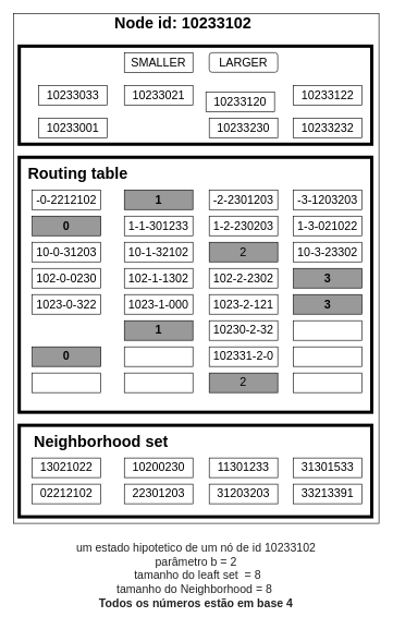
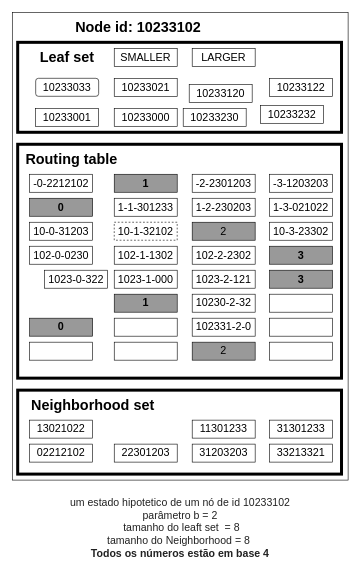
  <mxCell id="0" />
  <mxCell id="1" parent="0" />
  <mxCell id="2" value="" style="whiteSpace=wrap;html=1;recursiveResize=1;resizeHeight=1;resizeWidth=1;" parent="1" vertex="1"><mxGeometry x="20" y="20" width="560" height="780" as="geometry" /></mxCell>
- <mxCell id="3" value="&lt;font style=&quot;font-size: 24px&quot;&gt;&lt;b&gt;Node id:&amp;nbsp;10233102&lt;/b&gt;&lt;/font&gt;" style="text;html=1;strokeColor=none;fillColor=none;align=center;verticalAlign=middle;whiteSpace=wrap;rounded=0;" parent="1" vertex="1"><mxGeometry x="90" y="20" width="380" height="30" as="geometry" /></mxCell>
+ <mxCell id="3" value="&lt;font style=&quot;font-size: 24px&quot;&gt;&lt;b&gt;Node id:&amp;nbsp;10233102&lt;/b&gt;&lt;/font&gt;" style="text;html=1;strokeColor=none;fillColor=none;align=center;verticalAlign=middle;whiteSpace=wrap;rounded=0;" parent="1" vertex="1"><mxGeometry x="40" y="30" width="380" height="30" as="geometry" /></mxCell>
  <mxCell id="4" value="" style="rounded=0;whiteSpace=wrap;html=1;strokeWidth=5;" parent="1" vertex="1"><mxGeometry x="29" y="70" width="540" height="150" as="geometry" /></mxCell>
+ <mxCell id="5" value="&lt;font style=&quot;font-size: 24px&quot;&gt;&lt;b&gt;Leaf set&lt;/b&gt;&lt;/font&gt;" style="text;html=1;strokeColor=none;fillColor=none;align=center;verticalAlign=middle;whiteSpace=wrap;rounded=0;" parent="1" vertex="1"><mxGeometry x="49" y="80" width="125" height="30" as="geometry" /></mxCell>
  <mxCell id="6" value="&lt;font style=&quot;font-size: 18px&quot;&gt;SMALLER&lt;/font&gt;" style="rounded=0;whiteSpace=wrap;html=1;" parent="1" vertex="1"><mxGeometry x="190" y="80" width="105" height="30" as="geometry" /></mxCell>
- <mxCell id="7" value="&lt;font style=&quot;font-size: 18px&quot;&gt;10233033&lt;/font&gt;" style="rounded=0;whiteSpace=wrap;html=1;" parent="1" vertex="1"><mxGeometry x="59" y="130" width="105" height="30" as="geometry" /></mxCell>
+ <mxCell id="7" value="&lt;font style=&quot;font-size: 18px&quot;&gt;10233033&lt;/font&gt;" style="whiteSpace=wrap;html=1;rounded=1;" parent="1" vertex="1"><mxGeometry x="59" y="130" width="105" height="30" as="geometry" /></mxCell>
  <mxCell id="8" value="&lt;font style=&quot;font-size: 18px&quot;&gt;10233001&lt;/font&gt;" style="rounded=0;whiteSpace=wrap;html=1;" parent="1" vertex="1"><mxGeometry x="59" y="180" width="105" height="30" as="geometry" /></mxCell>
+ <mxCell id="9" value="&lt;font style=&quot;font-size: 18px&quot;&gt;10233000&lt;/font&gt;" style="rounded=0;whiteSpace=wrap;html=1;" parent="1" vertex="1"><mxGeometry x="190" y="180" width="105" height="30" as="geometry" /></mxCell>
  <mxCell id="10" value="&lt;font style=&quot;font-size: 18px&quot;&gt;10233021&lt;/font&gt;" style="rounded=0;whiteSpace=wrap;html=1;" parent="1" vertex="1"><mxGeometry x="190" y="130" width="105" height="30" as="geometry" /></mxCell>
- <mxCell id="11" value="&lt;font style=&quot;font-size: 18px&quot;&gt;LARGER&lt;/font&gt;" style="whiteSpace=wrap;html=1;rounded=1;" parent="1" vertex="1"><mxGeometry x="320" y="80" width="105" height="30" as="geometry" /></mxCell>
+ <mxCell id="11" value="&lt;font style=&quot;font-size: 18px&quot;&gt;LARGER&lt;/font&gt;" style="rounded=0;whiteSpace=wrap;html=1;" parent="1" vertex="1"><mxGeometry x="320" y="80" width="105" height="30" as="geometry" /></mxCell>
  <mxCell id="12" value="&lt;font style=&quot;font-size: 18px&quot;&gt;10233120&lt;/font&gt;" style="rounded=0;whiteSpace=wrap;html=1;" parent="1" vertex="1"><mxGeometry x="315" y="140" width="105" height="30" as="geometry" /></mxCell>
- <mxCell id="13" value="&lt;font style=&quot;font-size: 18px&quot;&gt;10233230&lt;/font&gt;" style="rounded=0;whiteSpace=wrap;html=1;" parent="1" vertex="1"><mxGeometry x="320" y="180" width="105" height="30" as="geometry" /></mxCell>
- <mxCell id="14" value="&lt;font style=&quot;font-size: 18px&quot;&gt;10233232&lt;/font&gt;" style="rounded=0;whiteSpace=wrap;html=1;" parent="1" vertex="1"><mxGeometry x="449" y="180" width="105" height="30" as="geometry" /></mxCell>
+ <mxCell id="13" value="&lt;font style=&quot;font-size: 18px&quot;&gt;10233230&lt;/font&gt;" style="rounded=0;whiteSpace=wrap;html=1;" parent="1" vertex="1"><mxGeometry x="305" y="180" width="105" height="30" as="geometry" /></mxCell>
+ <mxCell id="14" value="&lt;font style=&quot;font-size: 18px&quot;&gt;10233232&lt;/font&gt;" style="rounded=0;whiteSpace=wrap;html=1;" parent="1" vertex="1"><mxGeometry x="434" y="175" width="105" height="30" as="geometry" /></mxCell>
  <mxCell id="15" value="&lt;font style=&quot;font-size: 18px&quot;&gt;10233122&lt;/font&gt;" style="rounded=0;whiteSpace=wrap;html=1;" parent="1" vertex="1"><mxGeometry x="449" y="130" width="105" height="30" as="geometry" /></mxCell>
  <mxCell id="16" value="" style="rounded=0;whiteSpace=wrap;html=1;strokeWidth=5;" parent="1" vertex="1"><mxGeometry x="29" y="240" width="540" height="390" as="geometry" /></mxCell>
  <mxCell id="17" value="&lt;span style=&quot;font-size: 24px&quot;&gt;&lt;b&gt;Routing table&lt;/b&gt;&lt;/span&gt;" style="text;html=1;strokeColor=none;fillColor=none;align=center;verticalAlign=middle;whiteSpace=wrap;rounded=0;" parent="1" vertex="1"><mxGeometry x="39" y="250" width="160" height="30" as="geometry" /></mxCell>
  <mxCell id="18" value="&lt;font style=&quot;font-size: 18px&quot;&gt;-0-2212102&lt;/font&gt;" style="rounded=0;whiteSpace=wrap;html=1;" parent="1" vertex="1"><mxGeometry x="49" y="290" width="105" height="30" as="geometry" /></mxCell>
  <mxCell id="19" value="&lt;font style=&quot;font-size: 18px&quot;&gt;&lt;b&gt;0&lt;/b&gt;&lt;/font&gt;" style="rounded=0;whiteSpace=wrap;html=1;fillColor=#999999;" parent="1" vertex="1"><mxGeometry x="49" y="330" width="105" height="30" as="geometry" /></mxCell>
  <mxCell id="20" value="&lt;font style=&quot;font-size: 18px&quot;&gt;10-0-31203&lt;/font&gt;" style="rounded=0;whiteSpace=wrap;html=1;" parent="1" vertex="1"><mxGeometry x="49" y="370" width="105" height="30" as="geometry" /></mxCell>
  <mxCell id="21" value="&lt;font style=&quot;font-size: 18px&quot;&gt;102-0-0230&lt;/font&gt;" style="rounded=0;whiteSpace=wrap;html=1;" parent="1" vertex="1"><mxGeometry x="49" y="410" width="105" height="30" as="geometry" /></mxCell>
- <mxCell id="22" value="&lt;font style=&quot;font-size: 18px&quot;&gt;1023-0-322&lt;/font&gt;" style="rounded=0;whiteSpace=wrap;html=1;" parent="1" vertex="1"><mxGeometry x="49" y="450" width="105" height="30" as="geometry" /></mxCell>
+ <mxCell id="22" value="&lt;font style=&quot;font-size: 18px&quot;&gt;1023-0-322&lt;/font&gt;" style="rounded=0;whiteSpace=wrap;html=1;" parent="1" vertex="1"><mxGeometry x="74" y="450" width="105" height="30" as="geometry" /></mxCell>
  <mxCell id="23" value="&lt;font style=&quot;font-size: 18px&quot;&gt;&lt;b&gt;0&lt;/b&gt;&lt;/font&gt;" style="rounded=0;whiteSpace=wrap;html=1;fillColor=#999999;" parent="1" vertex="1"><mxGeometry x="49" y="530" width="105" height="30" as="geometry" /></mxCell>
  <mxCell id="24" value="" style="rounded=0;whiteSpace=wrap;html=1;" parent="1" vertex="1"><mxGeometry x="49" y="570" width="105" height="30" as="geometry" /></mxCell>
  <mxCell id="25" value="&lt;font style=&quot;font-size: 18px&quot;&gt;&lt;b&gt;1&lt;/b&gt;&lt;/font&gt;" style="rounded=0;whiteSpace=wrap;html=1;fillColor=#999999;" parent="1" vertex="1"><mxGeometry x="190" y="290" width="105" height="30" as="geometry" /></mxCell>
  <mxCell id="26" value="&lt;font style=&quot;font-size: 18px&quot;&gt;1-1-301233&lt;/font&gt;" style="rounded=0;whiteSpace=wrap;html=1;" parent="1" vertex="1"><mxGeometry x="190" y="330" width="105" height="30" as="geometry" /></mxCell>
- <mxCell id="27" value="&lt;font style=&quot;font-size: 18px&quot;&gt;10-1-32102&lt;/font&gt;" style="rounded=0;whiteSpace=wrap;html=1;" parent="1" vertex="1"><mxGeometry x="190" y="370" width="105" height="30" as="geometry" /></mxCell>
+ <mxCell id="27" value="&lt;font style=&quot;font-size: 18px&quot;&gt;10-1-32102&lt;/font&gt;" style="rounded=0;whiteSpace=wrap;html=1;dashed=1;" parent="1" vertex="1"><mxGeometry x="190" y="370" width="105" height="30" as="geometry" /></mxCell>
  <mxCell id="28" value="&lt;font style=&quot;font-size: 18px&quot;&gt;102-1-1302&lt;/font&gt;" style="rounded=0;whiteSpace=wrap;html=1;" parent="1" vertex="1"><mxGeometry x="190" y="410" width="105" height="30" as="geometry" /></mxCell>
  <mxCell id="29" value="&lt;font style=&quot;font-size: 18px&quot;&gt;1023-1-000&lt;/font&gt;" style="rounded=0;whiteSpace=wrap;html=1;" parent="1" vertex="1"><mxGeometry x="190" y="450" width="105" height="30" as="geometry" /></mxCell>
  <mxCell id="30" value="&lt;font style=&quot;font-size: 18px&quot;&gt;&lt;b&gt;1&lt;/b&gt;&lt;/font&gt;" style="rounded=0;whiteSpace=wrap;html=1;fillColor=#999999;" parent="1" vertex="1"><mxGeometry x="190" y="490" width="105" height="30" as="geometry" /></mxCell>
  <mxCell id="31" value="" style="rounded=0;whiteSpace=wrap;html=1;" parent="1" vertex="1"><mxGeometry x="190" y="530" width="105" height="30" as="geometry" /></mxCell>
  <mxCell id="32" value="" style="rounded=0;whiteSpace=wrap;html=1;" parent="1" vertex="1"><mxGeometry x="190" y="570" width="105" height="30" as="geometry" /></mxCell>
  <mxCell id="33" value="&lt;font style=&quot;font-size: 18px&quot;&gt;-2-2301203&lt;/font&gt;" style="rounded=0;whiteSpace=wrap;html=1;" parent="1" vertex="1"><mxGeometry x="320" y="290" width="105" height="30" as="geometry" /></mxCell>
  <mxCell id="34" value="&lt;font style=&quot;font-size: 18px&quot;&gt;1-2-230203&lt;/font&gt;" style="rounded=0;whiteSpace=wrap;html=1;" parent="1" vertex="1"><mxGeometry x="320" y="330" width="105" height="30" as="geometry" /></mxCell>
  <mxCell id="35" value="&lt;font style=&quot;font-size: 18px&quot;&gt;2&lt;/font&gt;" style="rounded=0;whiteSpace=wrap;html=1;fillColor=#999999;" parent="1" vertex="1"><mxGeometry x="320" y="370" width="105" height="30" as="geometry" /></mxCell>
  <mxCell id="36" value="&lt;font style=&quot;font-size: 18px&quot;&gt;102-2-2302&lt;/font&gt;" style="rounded=0;whiteSpace=wrap;html=1;" parent="1" vertex="1"><mxGeometry x="320" y="410" width="105" height="30" as="geometry" /></mxCell>
  <mxCell id="37" value="&lt;font style=&quot;font-size: 18px&quot;&gt;1023-2-121&lt;/font&gt;" style="rounded=0;whiteSpace=wrap;html=1;" parent="1" vertex="1"><mxGeometry x="320" y="450" width="105" height="30" as="geometry" /></mxCell>
  <mxCell id="38" value="&lt;font style=&quot;font-size: 18px&quot;&gt;10230-2-32&lt;/font&gt;" style="rounded=0;whiteSpace=wrap;html=1;" parent="1" vertex="1"><mxGeometry x="320" y="490" width="105" height="30" as="geometry" /></mxCell>
  <mxCell id="39" value="&lt;font style=&quot;font-size: 18px&quot;&gt;102331-2-0&lt;/font&gt;" style="rounded=0;whiteSpace=wrap;html=1;" parent="1" vertex="1"><mxGeometry x="320" y="530" width="105" height="30" as="geometry" /></mxCell>
  <mxCell id="40" value="&lt;font style=&quot;font-size: 18px&quot;&gt;2&lt;/font&gt;" style="rounded=0;whiteSpace=wrap;html=1;fillColor=#999999;" parent="1" vertex="1"><mxGeometry x="320" y="570" width="105" height="30" as="geometry" /></mxCell>
  <mxCell id="41" value="&lt;font style=&quot;font-size: 18px&quot;&gt;-3-1203203&lt;/font&gt;" style="rounded=0;whiteSpace=wrap;html=1;" parent="1" vertex="1"><mxGeometry x="449" y="290" width="105" height="30" as="geometry" /></mxCell>
  <mxCell id="42" value="&lt;font style=&quot;font-size: 18px&quot;&gt;1-3-021022&lt;/font&gt;" style="rounded=0;whiteSpace=wrap;html=1;" parent="1" vertex="1"><mxGeometry x="449" y="330" width="105" height="30" as="geometry" /></mxCell>
  <mxCell id="43" value="&lt;font style=&quot;font-size: 18px&quot;&gt;10-3-23302&lt;/font&gt;" style="rounded=0;whiteSpace=wrap;html=1;" parent="1" vertex="1"><mxGeometry x="449" y="370" width="105" height="30" as="geometry" /></mxCell>
  <mxCell id="44" value="&lt;font style=&quot;font-size: 18px&quot;&gt;&lt;b&gt;3&lt;/b&gt;&lt;/font&gt;" style="rounded=0;whiteSpace=wrap;html=1;fillColor=#999999;" parent="1" vertex="1"><mxGeometry x="449" y="410" width="105" height="30" as="geometry" /></mxCell>
  <mxCell id="45" value="&lt;font style=&quot;font-size: 18px&quot;&gt;&lt;b&gt;3&lt;/b&gt;&lt;/font&gt;" style="rounded=0;whiteSpace=wrap;html=1;fillColor=#999999;" parent="1" vertex="1"><mxGeometry x="449" y="450" width="105" height="30" as="geometry" /></mxCell>
  <mxCell id="46" value="" style="rounded=0;whiteSpace=wrap;html=1;" parent="1" vertex="1"><mxGeometry x="449" y="490" width="105" height="30" as="geometry" /></mxCell>
  <mxCell id="47" value="" style="rounded=0;whiteSpace=wrap;html=1;" parent="1" vertex="1"><mxGeometry x="449" y="530" width="105" height="30" as="geometry" /></mxCell>
  <mxCell id="48" value="" style="rounded=0;whiteSpace=wrap;html=1;" parent="1" vertex="1"><mxGeometry x="449" y="570" width="105" height="30" as="geometry" /></mxCell>
  <mxCell id="49" value="" style="rounded=0;whiteSpace=wrap;html=1;strokeWidth=5;" parent="1" vertex="1"><mxGeometry x="29" y="650" width="540" height="140" as="geometry" /></mxCell>
  <mxCell id="50" value="&lt;span style=&quot;font-size: 24px&quot;&gt;&lt;b&gt;Neighborhood set&lt;/b&gt;&lt;/span&gt;" style="text;html=1;strokeColor=none;fillColor=none;align=center;verticalAlign=middle;whiteSpace=wrap;rounded=0;" parent="1" vertex="1"><mxGeometry x="39" y="660" width="231" height="30" as="geometry" /></mxCell>
  <mxCell id="51" value="&lt;font style=&quot;font-size: 18px&quot;&gt;13021022&lt;/font&gt;" style="rounded=0;whiteSpace=wrap;html=1;" parent="1" vertex="1"><mxGeometry x="49" y="700" width="105" height="30" as="geometry" /></mxCell>
  <mxCell id="52" value="&lt;font style=&quot;font-size: 18px&quot;&gt;02212102&lt;/font&gt;" style="rounded=0;whiteSpace=wrap;html=1;" parent="1" vertex="1"><mxGeometry x="49" y="740" width="105" height="30" as="geometry" /></mxCell>
- <mxCell id="53" value="&lt;font style=&quot;font-size: 18px&quot;&gt;10200230&lt;/font&gt;" style="rounded=0;whiteSpace=wrap;html=1;" parent="1" vertex="1"><mxGeometry x="190" y="700" width="105" height="30" as="geometry" /></mxCell>
  <mxCell id="54" value="&lt;font style=&quot;font-size: 18px&quot;&gt;22301203&lt;/font&gt;" style="rounded=0;whiteSpace=wrap;html=1;" parent="1" vertex="1"><mxGeometry x="190" y="740" width="105" height="30" as="geometry" /></mxCell>
  <mxCell id="55" value="&lt;font style=&quot;font-size: 18px&quot;&gt;11301233&lt;/font&gt;" style="rounded=0;whiteSpace=wrap;html=1;" parent="1" vertex="1"><mxGeometry x="320" y="700" width="105" height="30" as="geometry" /></mxCell>
  <mxCell id="56" value="&lt;font style=&quot;font-size: 18px&quot;&gt;31203203&lt;/font&gt;" style="rounded=0;whiteSpace=wrap;html=1;" parent="1" vertex="1"><mxGeometry x="320" y="740" width="105" height="30" as="geometry" /></mxCell>
- <mxCell id="57" value="&lt;font style=&quot;font-size: 18px&quot;&gt;31301533&lt;/font&gt;" style="rounded=0;whiteSpace=wrap;html=1;" parent="1" vertex="1"><mxGeometry x="449" y="700" width="105" height="30" as="geometry" /></mxCell>
- <mxCell id="58" value="&lt;font style=&quot;font-size: 18px&quot;&gt;33213391&lt;/font&gt;" style="rounded=0;whiteSpace=wrap;html=1;" parent="1" vertex="1"><mxGeometry x="449" y="740" width="105" height="30" as="geometry" /></mxCell>
+ <mxCell id="57" value="&lt;font style=&quot;font-size: 18px&quot;&gt;31301233&lt;/font&gt;" style="rounded=0;whiteSpace=wrap;html=1;" parent="1" vertex="1"><mxGeometry x="449" y="700" width="105" height="30" as="geometry" /></mxCell>
+ <mxCell id="58" value="&lt;font style=&quot;font-size: 18px&quot;&gt;33213321&lt;/font&gt;" style="rounded=0;whiteSpace=wrap;html=1;" parent="1" vertex="1"><mxGeometry x="449" y="740" width="105" height="30" as="geometry" /></mxCell>
  <mxCell id="59" style="edgeStyle=orthogonalEdgeStyle;rounded=0;orthogonalLoop=1;jettySize=auto;html=1;exitX=0.5;exitY=1;exitDx=0;exitDy=0;" parent="1" source="2" target="2" edge="1"><mxGeometry relative="1" as="geometry" /></mxCell>
  <mxCell id="60" value="&lt;span style=&quot;color: rgba(0 , 0 , 0 , 0.87) ; font-family: &amp;#34;roboto&amp;#34; , , &amp;#34;blinkmacsystemfont&amp;#34; , &amp;#34;helvetica&amp;#34; , &amp;#34;arial&amp;#34; , sans-serif ; font-size: 17.6px ; background-color: rgb(255 , 255 , 255)&quot;&gt;um estado hipotetico de um nó de&amp;nbsp;&lt;/span&gt;&lt;span class=&quot;arithmatex&quot; style=&quot;box-sizing: inherit ; color: rgba(0 , 0 , 0 , 0.87) ; font-family: &amp;#34;roboto&amp;#34; , , &amp;#34;blinkmacsystemfont&amp;#34; , &amp;#34;helvetica&amp;#34; , &amp;#34;arial&amp;#34; , sans-serif ; font-size: 17.6px ; background-color: rgb(255 , 255 , 255)&quot;&gt;id&lt;/span&gt;&lt;span style=&quot;background-color: rgb(255 , 255 , 255) ; font-size: 17.6px ; color: rgba(0 , 0 , 0 , 0.87)&quot;&gt;&amp;nbsp;10233102&lt;br&gt;parâmetro b = 2&lt;br&gt;&amp;nbsp;tamanho do leaft set&amp;nbsp; = 8&lt;br&gt;tamanho do Neighborhood = 8&amp;nbsp;&lt;br&gt;&lt;b&gt;Todos os números estão em base 4&lt;/b&gt;&lt;br&gt;&lt;/span&gt;" style="text;html=1;strokeColor=none;fillColor=none;align=center;verticalAlign=middle;whiteSpace=wrap;rounded=0;" parent="1" vertex="1"><mxGeometry x="30" y="820" width="540" height="120" as="geometry" /></mxCell>
